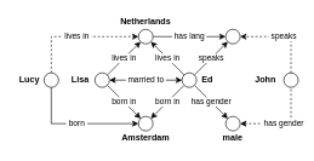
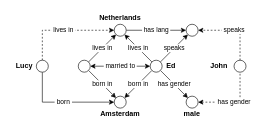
  <mxCell id="0" />
  <mxCell id="1" parent="0" />
  <mxCell id="2" value="&amp;nbsp;lives in&amp;nbsp;" style="edgeStyle=none;rounded=0;orthogonalLoop=1;jettySize=auto;html=1;" parent="1" source="4" target="14" edge="1"><mxGeometry relative="1" as="geometry" /></mxCell>
  <mxCell id="3" value="&amp;nbsp;born in&amp;nbsp;" style="edgeStyle=none;rounded=0;orthogonalLoop=1;jettySize=auto;html=1;" parent="1" source="4" target="17" edge="1"><mxGeometry relative="1" as="geometry" /></mxCell>
  <mxCell id="4" value="" style="ellipse;whiteSpace=wrap;html=1;aspect=fixed;" parent="1" vertex="1"><mxGeometry x="130" y="100" width="20" height="20" as="geometry" /></mxCell>
  <mxCell id="5" value="&amp;nbsp;married to&amp;nbsp;" style="edgeStyle=none;rounded=0;orthogonalLoop=1;jettySize=auto;html=1;startArrow=classic;startFill=1;" parent="1" source="10" target="4" edge="1"><mxGeometry relative="1" as="geometry" /></mxCell>
  <mxCell id="6" value="&amp;nbsp;lives in&amp;nbsp;" style="edgeStyle=none;rounded=0;orthogonalLoop=1;jettySize=auto;html=1;" parent="1" source="10" target="14" edge="1"><mxGeometry relative="1" as="geometry" /></mxCell>
  <mxCell id="7" value="&amp;nbsp;speaks&amp;nbsp;" style="edgeStyle=none;rounded=0;orthogonalLoop=1;jettySize=auto;html=1;" parent="1" source="10" target="15" edge="1"><mxGeometry relative="1" as="geometry" /></mxCell>
  <mxCell id="8" value="&amp;nbsp;born in&amp;nbsp;" style="edgeStyle=none;rounded=0;orthogonalLoop=1;jettySize=auto;html=1;" parent="1" source="10" target="17" edge="1"><mxGeometry relative="1" as="geometry" /></mxCell>
  <mxCell id="9" value="&amp;nbsp;has gender&amp;nbsp;" style="rounded=0;orthogonalLoop=1;jettySize=auto;html=1;" parent="1" source="10" target="16" edge="1"><mxGeometry relative="1" as="geometry" /></mxCell>
  <mxCell id="10" value="" style="ellipse;whiteSpace=wrap;html=1;aspect=fixed;" parent="1" vertex="1"><mxGeometry x="250" y="100" width="20" height="20" as="geometry" /></mxCell>
  <mxCell id="11" value="Ed" style="text;html=1;strokeColor=none;fillColor=none;align=center;verticalAlign=middle;whiteSpace=wrap;rounded=0;fontStyle=1" parent="1" vertex="1"><mxGeometry x="265" y="100" width="40" height="20" as="geometry" /></mxCell>
- <mxCell id="12" value="Lisa" style="text;html=1;strokeColor=none;fillColor=none;align=center;verticalAlign=middle;whiteSpace=wrap;rounded=0;fontStyle=1" parent="1" vertex="1"><mxGeometry x="90" y="100" width="40" height="20" as="geometry" /></mxCell>
  <mxCell id="13" value="&amp;nbsp;has lang&amp;nbsp;" style="edgeStyle=none;rounded=0;orthogonalLoop=1;jettySize=auto;html=1;" parent="1" source="14" target="15" edge="1"><mxGeometry relative="1" as="geometry" /></mxCell>
  <mxCell id="14" value="" style="ellipse;whiteSpace=wrap;html=1;aspect=fixed;" parent="1" vertex="1"><mxGeometry x="190" y="40" width="20" height="20" as="geometry" /></mxCell>
  <mxCell id="15" value="" style="ellipse;whiteSpace=wrap;html=1;aspect=fixed;" parent="1" vertex="1"><mxGeometry x="310" y="40" width="20" height="20" as="geometry" /></mxCell>
  <mxCell id="16" value="" style="ellipse;whiteSpace=wrap;html=1;aspect=fixed;" parent="1" vertex="1"><mxGeometry x="310" y="160" width="20" height="20" as="geometry" /></mxCell>
  <mxCell id="17" value="" style="ellipse;whiteSpace=wrap;html=1;aspect=fixed;" parent="1" vertex="1"><mxGeometry x="190" y="160" width="20" height="20" as="geometry" /></mxCell>
  <mxCell id="18" value="male" style="text;html=1;strokeColor=none;fillColor=none;align=center;verticalAlign=middle;whiteSpace=wrap;rounded=0;fontStyle=1" parent="1" vertex="1"><mxGeometry x="300" y="180" width="40" height="20" as="geometry" /></mxCell>
  <mxCell id="19" value="Netherlands" style="text;html=1;strokeColor=none;fillColor=none;align=center;verticalAlign=middle;whiteSpace=wrap;rounded=0;fontStyle=1" parent="1" vertex="1"><mxGeometry x="150" y="20" width="100" height="20" as="geometry" /></mxCell>
  <mxCell id="20" value="Amsterdam" style="text;html=1;strokeColor=none;fillColor=none;align=center;verticalAlign=middle;whiteSpace=wrap;rounded=0;fontStyle=1" parent="1" vertex="1"><mxGeometry x="150" y="180" width="100" height="20" as="geometry" /></mxCell>
  <mxCell id="21" value="&amp;nbsp;born&amp;nbsp;" style="edgeStyle=orthogonalEdgeStyle;rounded=0;orthogonalLoop=1;jettySize=auto;html=1;" parent="1" source="23" target="17" edge="1"><mxGeometry relative="1" as="geometry"><Array as="points"><mxPoint x="70" y="170" /></Array></mxGeometry></mxCell>
  <mxCell id="22" value="&amp;nbsp;lives in&amp;nbsp;" style="rounded=0;orthogonalLoop=1;jettySize=auto;html=1;dashed=1;edgeStyle=orthogonalEdgeStyle;" parent="1" source="23" target="14" edge="1"><mxGeometry relative="1" as="geometry"><Array as="points"><mxPoint x="70" y="50" /></Array></mxGeometry></mxCell>
  <mxCell id="23" value="" style="ellipse;whiteSpace=wrap;html=1;aspect=fixed;" parent="1" vertex="1"><mxGeometry x="60" y="100" width="20" height="20" as="geometry" /></mxCell>
  <mxCell id="24" value="Lucy" style="text;html=1;strokeColor=none;fillColor=none;align=center;verticalAlign=middle;whiteSpace=wrap;rounded=0;fontStyle=1" parent="1" vertex="1"><mxGeometry x="20" y="100" width="40" height="20" as="geometry" /></mxCell>
  <mxCell id="25" value="" style="ellipse;whiteSpace=wrap;html=1;aspect=fixed;" parent="1" vertex="1"><mxGeometry x="390" y="100" width="20" height="20" as="geometry" /></mxCell>
  <mxCell id="26" value="John" style="text;html=1;strokeColor=none;fillColor=none;align=center;verticalAlign=middle;whiteSpace=wrap;rounded=0;fontStyle=1" parent="1" vertex="1"><mxGeometry x="340" y="100" width="50" height="20" as="geometry" /></mxCell>
  <mxCell id="27" value="&amp;nbsp;has gender&amp;nbsp;" style="edgeStyle=orthogonalEdgeStyle;rounded=0;orthogonalLoop=1;jettySize=auto;html=1;startArrow=classic;startFill=1;dashed=1;endArrow=none;endFill=0;" parent="1" source="16" target="25" edge="1"><mxGeometry relative="1" as="geometry"><mxPoint x="360" y="140" as="sourcePoint" /><mxPoint x="260" y="140" as="targetPoint" /></mxGeometry></mxCell>
  <mxCell id="28" value="&amp;nbsp;speaks&amp;nbsp;" style="edgeStyle=orthogonalEdgeStyle;rounded=0;orthogonalLoop=1;jettySize=auto;html=1;dashed=1;" parent="1" source="25" target="15" edge="1"><mxGeometry relative="1" as="geometry"><mxPoint x="320" y="180" as="sourcePoint" /><mxPoint x="220" y="180" as="targetPoint" /><Array as="points"><mxPoint x="400" y="50" /></Array></mxGeometry></mxCell>
